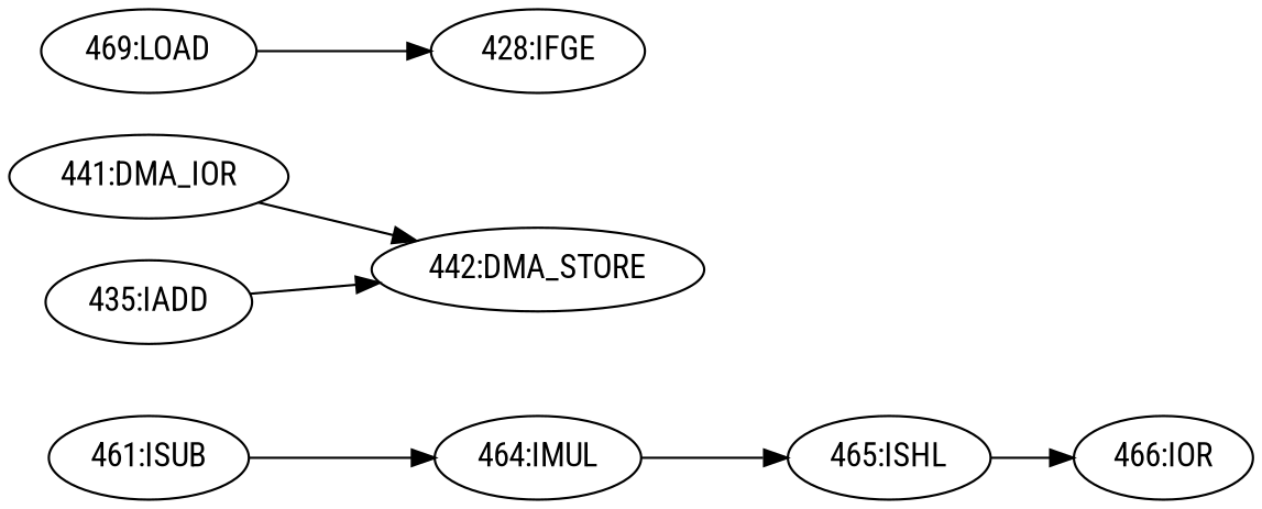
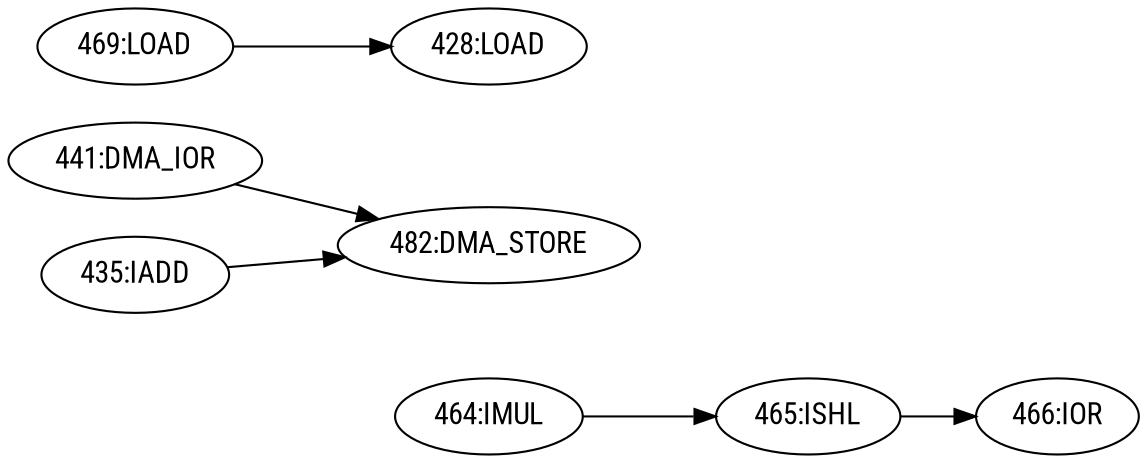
  digraph {
    fontname="Roboto Condensed"
    rankdir=LR
    node [fontname="Roboto Condensed"]
    edge [fontname="Roboto Condensed"]
    n1 [label="465:ISHL"]
    n2 [label="466:IOR"]
    n3 [label="464:IMUL"]
-   n4 [label="442:DMA_STORE"]
+   n4 [label="482:DMA_STORE"]
    n5 [label="441:DMA_IOR"]
-   n6 [label="461:ISUB"]
    n7 [label="469:LOAD"]
-   n8 [label="428:IFGE"]
+   n8 [label="428:LOAD"]
    n9 [label="435:IADD"]
    n1 -> n2
    n3 -> n1
    n5 -> n4
-   n6 -> n3
    n7 -> n8
    n9 -> n4
  }
